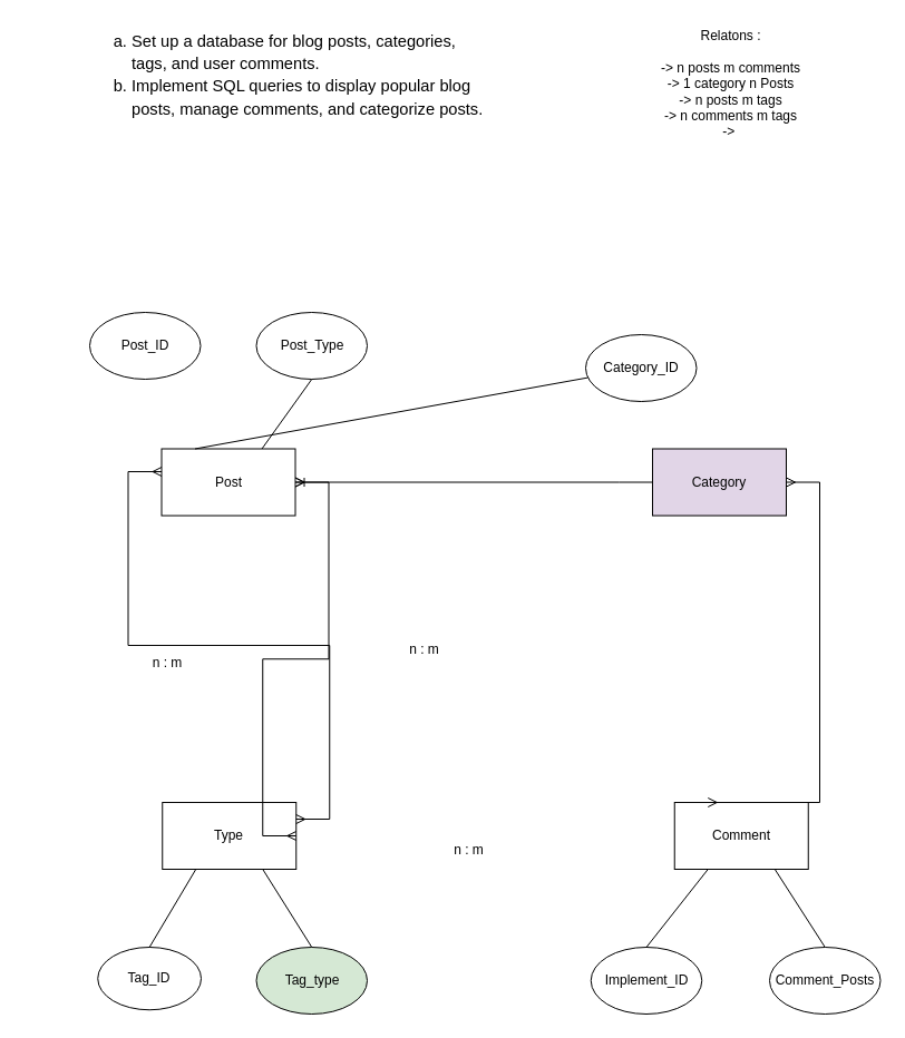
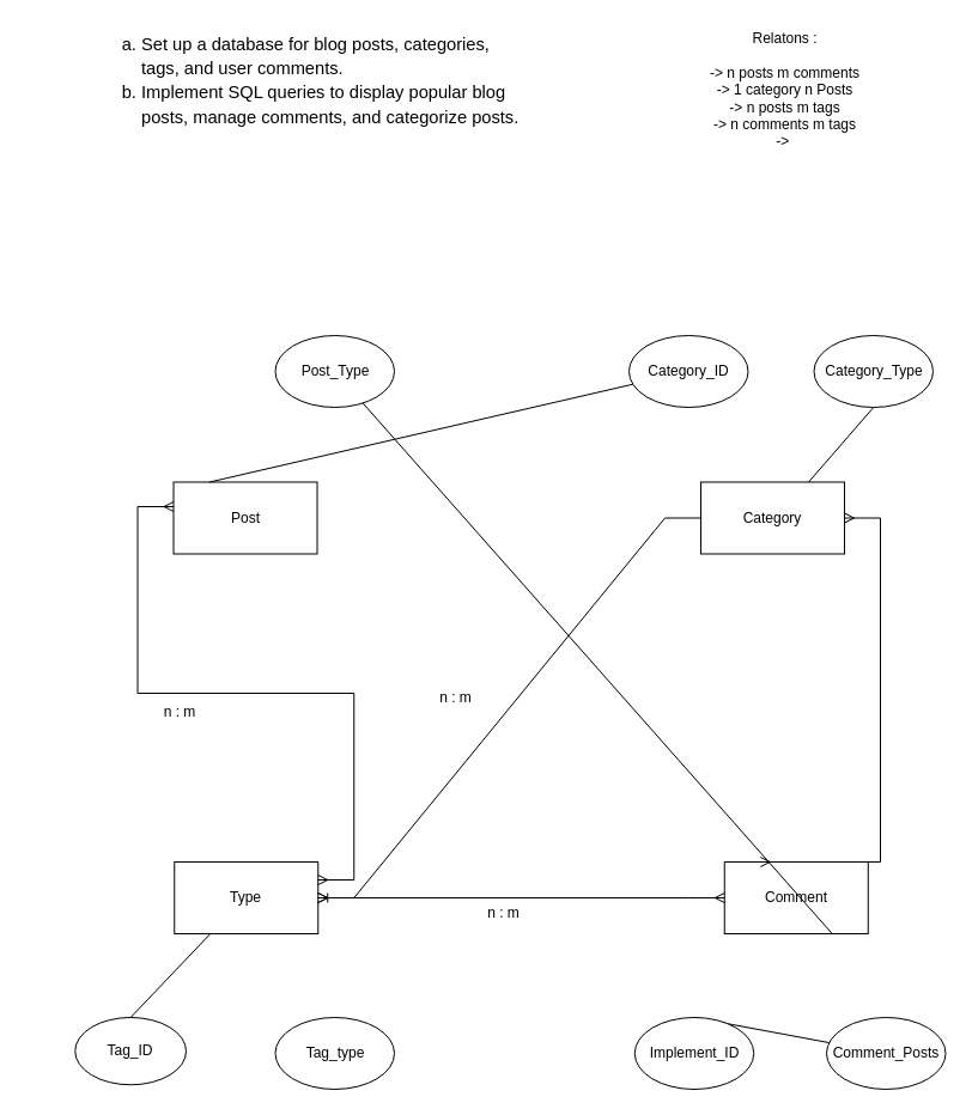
  <mxCell id="0" />
  <mxCell id="1" parent="0" />
- <mxCell id="2" value="Category" style="rounded=0;whiteSpace=wrap;html=1;fillColor=#e1d5e7;" parent="1" vertex="1"><mxGeometry x="585" y="402.5" width="120" height="60" as="geometry" /></mxCell>
+ <mxCell id="2" value="Category" style="rounded=0;whiteSpace=wrap;html=1;" parent="1" vertex="1"><mxGeometry x="585" y="402.5" width="120" height="60" as="geometry" /></mxCell>
  <mxCell id="3" value="Post" style="rounded=0;whiteSpace=wrap;html=1;" parent="1" vertex="1"><mxGeometry x="144.5" y="402.5" width="120" height="60" as="geometry" /></mxCell>
  <mxCell id="4" value="Type" style="rounded=0;whiteSpace=wrap;html=1;" parent="1" vertex="1"><mxGeometry x="145.25" y="720" width="120" height="60" as="geometry" /></mxCell>
  <mxCell id="5" value="Comment" style="rounded=0;whiteSpace=wrap;html=1;" parent="1" vertex="1"><mxGeometry x="604.75" y="720" width="120" height="60" as="geometry" /></mxCell>
  <mxCell id="6" value="&lt;b style=&quot;font-weight:normal;&quot; id=&quot;docs-internal-guid-73b793bf-7fff-7145-c773-e9d175866d5f&quot;&gt;&lt;ol style=&quot;margin-top:0;margin-bottom:0;padding-inline-start:48px;&quot;&gt;&lt;li dir=&quot;ltr&quot; style=&quot;list-style-type: lower-alpha; font-size: 11pt; font-family: Arial, sans-serif; color: rgb(0, 0, 0); background-color: transparent; font-weight: 400; font-style: normal; font-variant: normal; text-decoration: none; vertical-align: baseline; margin-left: 36pt;&quot; aria-level=&quot;2&quot;&gt;&lt;p dir=&quot;ltr&quot; style=&quot;line-height:1.38;margin-top:0pt;margin-bottom:0pt;&quot; role=&quot;presentation&quot;&gt;&lt;span style=&quot;font-size: 11pt; font-family: Arial, sans-serif; color: rgb(0, 0, 0); background-color: transparent; font-weight: 400; font-style: normal; font-variant: normal; text-decoration: none; vertical-align: baseline;&quot;&gt;Set up a database for blog posts, categories, tags, and user comments.&lt;/span&gt;&lt;/p&gt;&lt;/li&gt;&lt;li dir=&quot;ltr&quot; style=&quot;list-style-type: lower-alpha; font-size: 11pt; font-family: Arial, sans-serif; color: rgb(0, 0, 0); background-color: transparent; font-weight: 400; font-style: normal; font-variant: normal; text-decoration: none; vertical-align: baseline; margin-left: 36pt;&quot; aria-level=&quot;2&quot;&gt;&lt;p dir=&quot;ltr&quot; style=&quot;line-height:1.38;margin-top:0pt;margin-bottom:0pt;&quot; role=&quot;presentation&quot;&gt;&lt;span style=&quot;font-size: 11pt; font-family: Arial, sans-serif; color: rgb(0, 0, 0); background-color: transparent; font-weight: 400; font-style: normal; font-variant: normal; text-decoration: none; vertical-align: baseline;&quot;&gt;Implement SQL queries to display popular blog posts, manage comments, and categorize posts.&lt;/span&gt;&lt;/p&gt;&lt;/li&gt;&lt;/ol&gt;&lt;/b&gt;" style="text;whiteSpace=wrap;html=1;" parent="1" vertex="1"><mxGeometry x="20" y="20" width="420.5" height="100" as="geometry" /></mxCell>
  <mxCell id="7" value="" style="endArrow=none;html=1;rounded=0;exitX=0.25;exitY=0;exitDx=0;exitDy=0;" parent="1" source="3" target="25" edge="1"><mxGeometry width="50" height="50" relative="1" as="geometry"><mxPoint x="439.5" y="492.5" as="sourcePoint" /><mxPoint x="109.5" y="362.5" as="targetPoint" /></mxGeometry></mxCell>
- <mxCell id="8" value="" style="endArrow=none;html=1;rounded=0;exitX=0.75;exitY=0;exitDx=0;exitDy=0;entryX=0.5;entryY=1;entryDx=0;entryDy=0;" parent="1" source="3" target="23" edge="1"><mxGeometry width="50" height="50" relative="1" as="geometry"><mxPoint x="419.5" y="482.5" as="sourcePoint" /><mxPoint x="335.5" y="370" as="targetPoint" /></mxGeometry></mxCell>
- <mxCell id="10" value="" style="endArrow=none;html=1;rounded=0;exitX=0.5;exitY=0;exitDx=0;exitDy=0;entryX=0.75;entryY=1;entryDx=0;entryDy=0;" parent="1" source="24" target="4" edge="1"><mxGeometry width="50" height="50" relative="1" as="geometry"><mxPoint x="100.25" y="830" as="sourcePoint" /><mxPoint x="190.25" y="820" as="targetPoint" /></mxGeometry></mxCell>
- <mxCell id="11" value="" style="endArrow=none;html=1;rounded=0;exitX=0.5;exitY=0;exitDx=0;exitDy=0;entryX=0.25;entryY=1;entryDx=0;entryDy=0;" parent="1" source="27" target="5" edge="1"><mxGeometry width="50" height="50" relative="1" as="geometry"><mxPoint x="549.75" y="805" as="sourcePoint" /><mxPoint x="509.75" y="710" as="targetPoint" /></mxGeometry></mxCell>
- <mxCell id="12" value="Tag_ID" style="ellipse;whiteSpace=wrap;html=1;" parent="1" vertex="1"><mxGeometry x="87.25" y="850" width="92.75" height="56.25" as="geometry" /></mxCell>
+ <mxCell id="9" value="" style="endArrow=none;html=1;rounded=0;entryX=0.5;entryY=1;entryDx=0;entryDy=0;exitX=0.75;exitY=0;exitDx=0;exitDy=0;" parent="1" source="2" target="26" edge="1"><mxGeometry width="50" height="50" relative="1" as="geometry"><mxPoint x="410" y="472.5" as="sourcePoint" /><mxPoint x="759.5" y="350" as="targetPoint" /></mxGeometry></mxCell>
+ <mxCell id="11" value="" style="endArrow=none;html=1;rounded=0;exitX=0.5;exitY=0;exitDx=0;exitDy=0;" parent="1" source="27" target="28" edge="1"><mxGeometry width="50" height="50" relative="1" as="geometry"><mxPoint x="549.75" y="805" as="sourcePoint" /><mxPoint x="509.75" y="710" as="targetPoint" /></mxGeometry></mxCell>
+ <mxCell id="12" value="Tag_ID" style="ellipse;whiteSpace=wrap;html=1;" parent="1" vertex="1"><mxGeometry x="62.25" y="850" width="92.75" height="56.25" as="geometry" /></mxCell>
  <mxCell id="13" value="" style="endArrow=none;html=1;rounded=0;exitX=0.5;exitY=0;exitDx=0;exitDy=0;entryX=0.25;entryY=1;entryDx=0;entryDy=0;" parent="1" source="12" target="4" edge="1"><mxGeometry width="50" height="50" relative="1" as="geometry"><mxPoint x="410.25" y="750" as="sourcePoint" /><mxPoint x="130" y="800" as="targetPoint" /><Array as="points" /></mxGeometry></mxCell>
- <mxCell id="14" value="" style="endArrow=none;html=1;rounded=0;entryX=0.5;entryY=0;entryDx=0;entryDy=0;exitX=0.75;exitY=1;exitDx=0;exitDy=0;" parent="1" source="5" target="28" edge="1"><mxGeometry width="50" height="50" relative="1" as="geometry"><mxPoint x="369.75" y="820" as="sourcePoint" /><mxPoint x="769.75" y="820" as="targetPoint" /></mxGeometry></mxCell>
+ <mxCell id="14" value="" style="endArrow=none;html=1;rounded=0;exitX=0.75;exitY=1;exitDx=0;exitDy=0;" parent="1" source="5" target="23" edge="1"><mxGeometry width="50" height="50" relative="1" as="geometry"><mxPoint x="369.75" y="820" as="sourcePoint" /><mxPoint x="769.75" y="820" as="targetPoint" /></mxGeometry></mxCell>
  <mxCell id="15" value="" style="edgeStyle=entityRelationEdgeStyle;fontSize=12;html=1;endArrow=ERmany;startArrow=ERmany;rounded=0;entryX=1;entryY=0.5;entryDx=0;entryDy=0;exitX=1;exitY=0.25;exitDx=0;exitDy=0;" parent="1" source="4" edge="1"><mxGeometry width="100" height="100" relative="1" as="geometry"><mxPoint x="165" y="680.5" as="sourcePoint" /><mxPoint x="144.5" y="423" as="targetPoint" /><Array as="points"><mxPoint x="120" y="620" /><mxPoint x="160" y="620" /><mxPoint x="115" y="630" /><mxPoint x="150" y="590" /><mxPoint x="150" y="620" /></Array></mxGeometry></mxCell>
  <mxCell id="16" value="n : m" style="text;strokeColor=none;align=center;fillColor=none;html=1;verticalAlign=middle;whiteSpace=wrap;rounded=0;" parent="1" vertex="1"><mxGeometry x="119.5" y="580" width="60" height="30" as="geometry" /></mxCell>
- <mxCell id="17" value="" style="edgeStyle=entityRelationEdgeStyle;fontSize=12;html=1;endArrow=ERoneToMany;rounded=0;entryX=1;entryY=0.5;entryDx=0;entryDy=0;exitX=0;exitY=0.5;exitDx=0;exitDy=0;" parent="1" source="2" target="3" edge="1"><mxGeometry width="100" height="100" relative="1" as="geometry"><mxPoint x="330" y="560" as="sourcePoint" /><mxPoint x="430" y="460" as="targetPoint" /></mxGeometry></mxCell>
+ <mxCell id="17" value="" style="edgeStyle=entityRelationEdgeStyle;fontSize=12;html=1;endArrow=ERoneToMany;rounded=0;exitX=0;exitY=0.5;exitDx=0;exitDy=0;" parent="1" source="2" target="4" edge="1"><mxGeometry width="100" height="100" relative="1" as="geometry"><mxPoint x="330" y="560" as="sourcePoint" /><mxPoint x="430" y="460" as="targetPoint" /></mxGeometry></mxCell>
  <mxCell id="18" value="" style="edgeStyle=entityRelationEdgeStyle;fontSize=12;html=1;endArrow=ERmany;startArrow=ERmany;rounded=0;exitX=0.25;exitY=0;exitDx=0;exitDy=0;" parent="1" source="5" target="2" edge="1"><mxGeometry width="100" height="100" relative="1" as="geometry"><mxPoint x="340" y="640" as="sourcePoint" /><mxPoint x="440" y="540" as="targetPoint" /></mxGeometry></mxCell>
  <mxCell id="19" value="n : m" style="text;html=1;align=center;verticalAlign=middle;resizable=0;points=[];autosize=1;strokeColor=none;fillColor=none;" parent="1" vertex="1"><mxGeometry x="355" y="568" width="50" height="30" as="geometry" /></mxCell>
  <mxCell id="20" value="Relatons :&lt;br&gt;&lt;br&gt;-&amp;gt; n posts m comments&lt;br&gt;-&amp;gt; 1 category n Posts&lt;br&gt;-&amp;gt; n posts m tags&lt;br&gt;-&amp;gt; n comments m tags&lt;br&gt;-&amp;gt;&amp;nbsp;" style="text;html=1;align=center;verticalAlign=middle;resizable=0;points=[];autosize=1;strokeColor=none;fillColor=none;" parent="1" vertex="1"><mxGeometry x="580" y="20" width="150" height="110" as="geometry" /></mxCell>
- <mxCell id="21" value="" style="edgeStyle=entityRelationEdgeStyle;fontSize=12;html=1;endArrow=ERmany;startArrow=ERmany;rounded=0;exitX=1;exitY=0.5;exitDx=0;exitDy=0;" parent="1" source="4" target="3" edge="1"><mxGeometry width="100" height="100" relative="1" as="geometry"><mxPoint x="379.75" y="810" as="sourcePoint" /><mxPoint x="479.75" y="710" as="targetPoint" /></mxGeometry></mxCell>
- <mxCell id="22" value="Post_ID" style="ellipse;whiteSpace=wrap;html=1;" parent="1" vertex="1"><mxGeometry x="80" y="280" width="99.5" height="60" as="geometry" /></mxCell>
+ <mxCell id="21" value="" style="edgeStyle=entityRelationEdgeStyle;fontSize=12;html=1;endArrow=ERmany;startArrow=ERmany;rounded=0;entryX=0;entryY=0.5;entryDx=0;entryDy=0;exitX=1;exitY=0.5;exitDx=0;exitDy=0;" parent="1" source="4" target="5" edge="1"><mxGeometry width="100" height="100" relative="1" as="geometry"><mxPoint x="379.75" y="810" as="sourcePoint" /><mxPoint x="479.75" y="710" as="targetPoint" /></mxGeometry></mxCell>
  <mxCell id="23" value="Post_Type" style="ellipse;whiteSpace=wrap;html=1;" parent="1" vertex="1"><mxGeometry x="229.5" y="280" width="99.5" height="60" as="geometry" /></mxCell>
- <mxCell id="24" value="Tag_type" style="ellipse;whiteSpace=wrap;html=1;fillColor=#d5e8d4;" parent="1" vertex="1"><mxGeometry x="229.5" y="850" width="99.5" height="60" as="geometry" /></mxCell>
- <mxCell id="25" value="Category_ID" style="ellipse;whiteSpace=wrap;html=1;" parent="1" vertex="1"><mxGeometry x="525" y="300" width="99.5" height="60" as="geometry" /></mxCell>
+ <mxCell id="24" value="Tag_type" style="ellipse;whiteSpace=wrap;html=1;" parent="1" vertex="1"><mxGeometry x="229.5" y="850" width="99.5" height="60" as="geometry" /></mxCell>
+ <mxCell id="25" value="Category_ID" style="ellipse;whiteSpace=wrap;html=1;" parent="1" vertex="1"><mxGeometry x="525" y="280" width="99.5" height="60" as="geometry" /></mxCell>
+ <mxCell id="26" value="Category_Type" style="ellipse;whiteSpace=wrap;html=1;" parent="1" vertex="1"><mxGeometry x="679.5" y="280" width="99.5" height="60" as="geometry" /></mxCell>
  <mxCell id="27" value="Implement_ID" style="ellipse;whiteSpace=wrap;html=1;" parent="1" vertex="1"><mxGeometry x="529.75" y="850" width="99.5" height="60" as="geometry" /></mxCell>
  <mxCell id="28" value="Comment_Posts" style="ellipse;whiteSpace=wrap;html=1;" parent="1" vertex="1"><mxGeometry x="690" y="850" width="99.5" height="60" as="geometry" /></mxCell>
  <mxCell id="29" value="n : m" style="text;html=1;align=center;verticalAlign=middle;resizable=0;points=[];autosize=1;strokeColor=none;fillColor=none;" parent="1" vertex="1"><mxGeometry x="395" y="748" width="50" height="30" as="geometry" /></mxCell>
